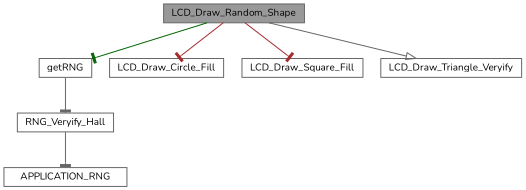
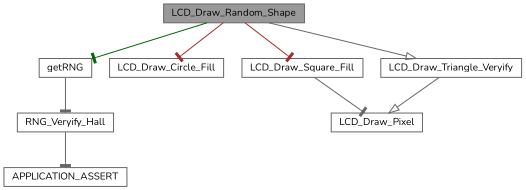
  digraph {
    fontname=Nunito
    rankdir=TB
    node [color=grey40 fillcolor=white fontname=Nunito fontsize=10 shape=box style=filled]
    edge [arrowhead=tee color=gray40 fontname=Nunito fontsize=10 labelfontname=Helvetica labelfontsize=10 style=solid]
    n1 [color=gray40 fillcolor=grey60 fontcolor=black height=0.2 label=LCD_Draw_Random_Shape width=0.4]
    n2 [height=0.2 label=getRNG width=0.4]
    n3 [height=0.2 label=LCD_Draw_Circle_Fill width=0.4]
    n4 [height=0.2 label=LCD_Draw_Square_Fill width=0.4]
    n5 [height=0.2 label=LCD_Draw_Triangle_Veryify width=0.4]
    n6 [height=0.2 label=RNG_Veryify_Hall width=0.4]
-   n8 [height=0.2 label=APPLICATION_RNG width=0.4]
+   n7 [height=0.2 label=LCD_Draw_Pixel width=0.4]
+   n8 [height=0.2 label=APPLICATION_ASSERT width=0.4]
    n1 -> n2 [color=darkgreen]
    n1 -> n3 [color=brown]
    n1 -> n4 [color=brown]
    n1 -> n5 [arrowhead=onormal]
    n2 -> n6
+   n4 -> n7
+   n5 -> n7 [arrowhead=onormal]
    n6 -> n8
  }
